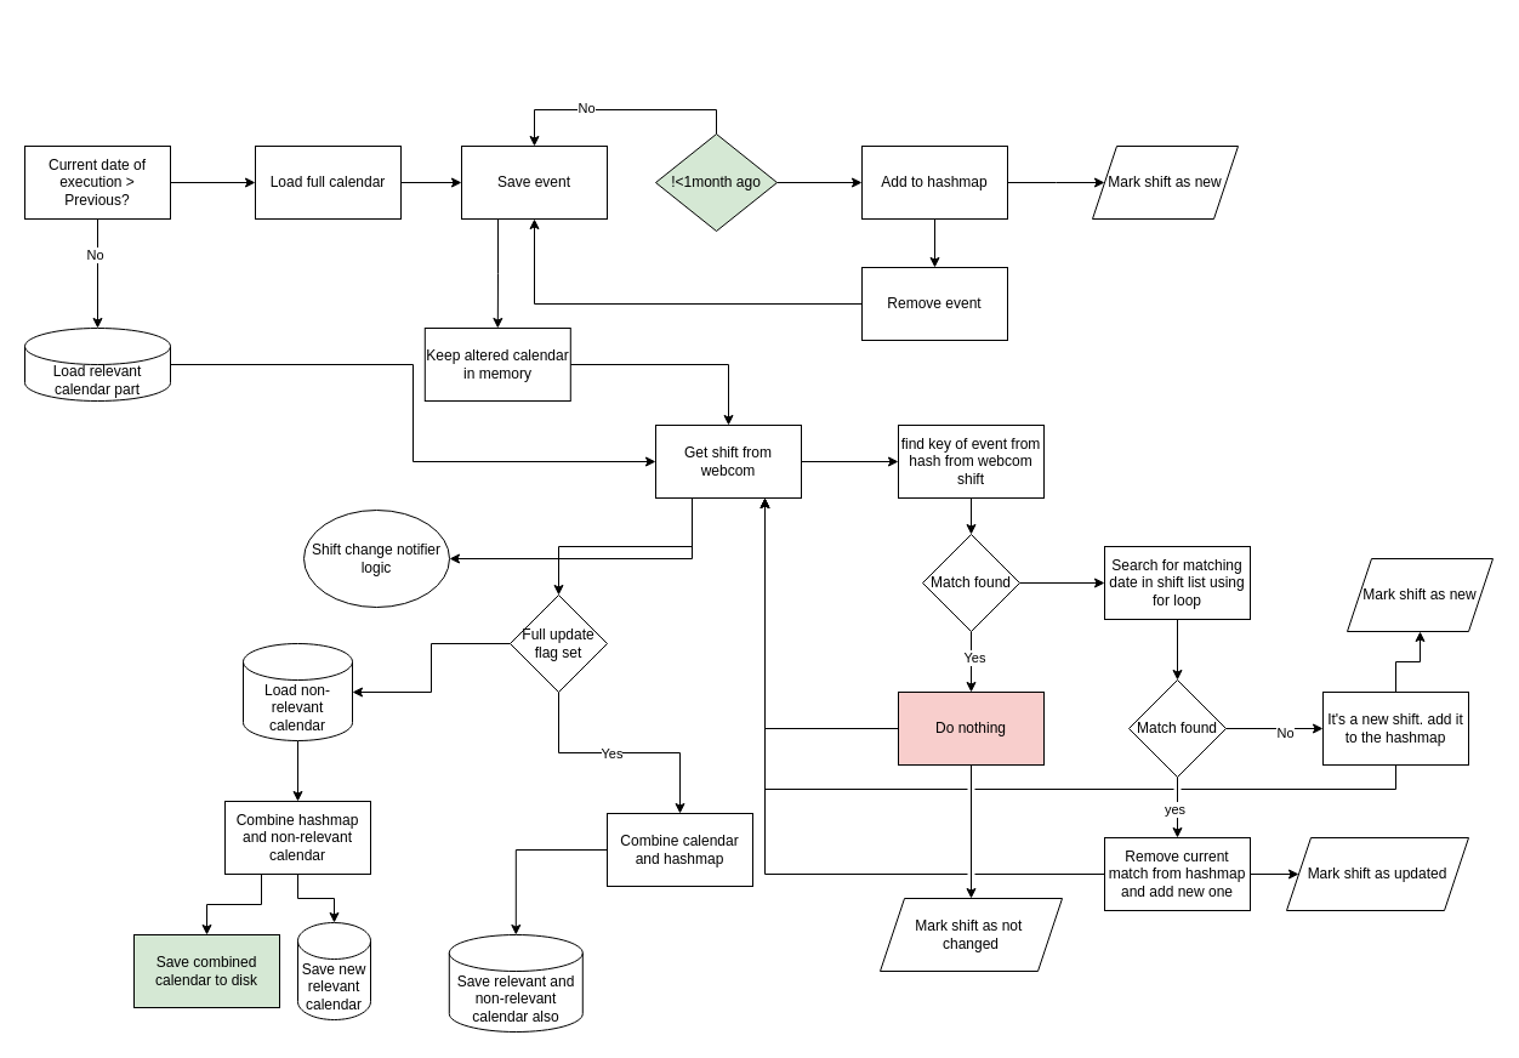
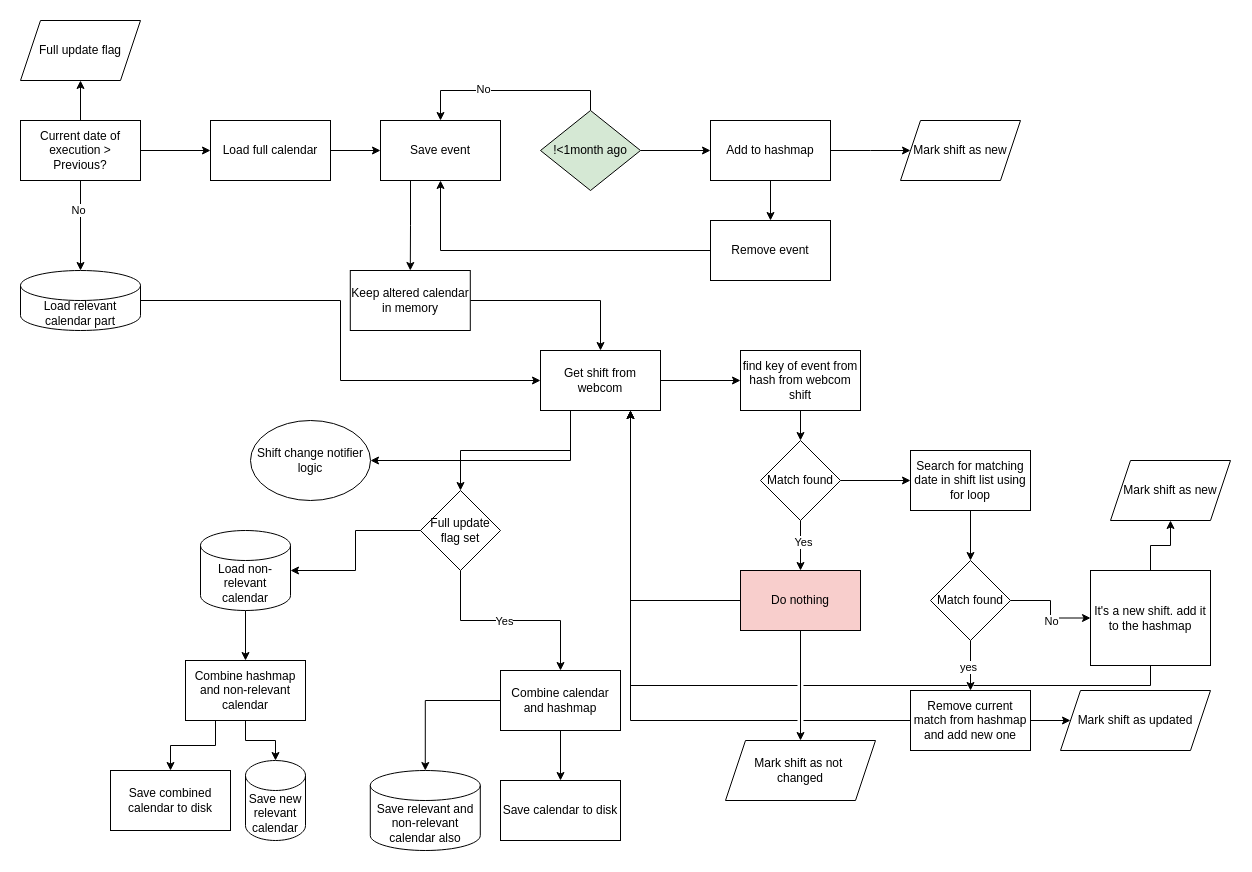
  <mxCell id="0" />
  <mxCell id="1" parent="0" />
  <mxCell id="2" value="" style="edgeStyle=orthogonalEdgeStyle;rounded=0;orthogonalLoop=1;jettySize=auto;html=1;" edge="1" parent="1" source="3" target="9"><mxGeometry relative="1" as="geometry" /></mxCell>
  <mxCell id="3" value="Load full calendar" style="rounded=0;whiteSpace=wrap;html=1;" vertex="1" parent="1"><mxGeometry x="210" y="120" width="120" height="60" as="geometry" /></mxCell>
  <mxCell id="4" style="edgeStyle=orthogonalEdgeStyle;rounded=0;orthogonalLoop=1;jettySize=auto;html=1;exitX=0.5;exitY=0;exitDx=0;exitDy=0;entryX=0.5;entryY=0;entryDx=0;entryDy=0;" edge="1" parent="1" source="7" target="9"><mxGeometry relative="1" as="geometry" /></mxCell>
  <mxCell id="5" value="No" style="edgeLabel;html=1;align=center;verticalAlign=middle;resizable=0;points=[];" vertex="1" connectable="0" parent="4"><mxGeometry x="0.281" y="-2" relative="1" as="geometry"><mxPoint as="offset" /></mxGeometry></mxCell>
  <mxCell id="6" value="" style="edgeStyle=orthogonalEdgeStyle;rounded=0;orthogonalLoop=1;jettySize=auto;html=1;" edge="1" parent="1" source="7" target="12"><mxGeometry relative="1" as="geometry" /></mxCell>
  <mxCell id="7" value="!&amp;lt;1month ago" style="rhombus;whiteSpace=wrap;html=1;fillColor=#d5e8d4;" vertex="1" parent="1"><mxGeometry x="540" y="110" width="100" height="80" as="geometry" /></mxCell>
  <mxCell id="8" style="edgeStyle=orthogonalEdgeStyle;rounded=0;orthogonalLoop=1;jettySize=auto;html=1;exitX=0.25;exitY=1;exitDx=0;exitDy=0;" edge="1" parent="1" source="9" target="16"><mxGeometry relative="1" as="geometry"><mxPoint x="409.788" y="280" as="targetPoint" /></mxGeometry></mxCell>
  <mxCell id="9" value="Save event" style="rounded=0;whiteSpace=wrap;html=1;" vertex="1" parent="1"><mxGeometry x="380" y="120" width="120" height="60" as="geometry" /></mxCell>
  <mxCell id="10" value="" style="edgeStyle=orthogonalEdgeStyle;rounded=0;orthogonalLoop=1;jettySize=auto;html=1;" edge="1" parent="1" source="12" target="14"><mxGeometry relative="1" as="geometry" /></mxCell>
  <mxCell id="11" value="" style="edgeStyle=orthogonalEdgeStyle;rounded=0;orthogonalLoop=1;jettySize=auto;html=1;" edge="1" parent="1" source="12"><mxGeometry relative="1" as="geometry"><mxPoint x="910" y="150" as="targetPoint" /></mxGeometry></mxCell>
  <mxCell id="12" value="Add to hashmap" style="rounded=0;whiteSpace=wrap;html=1;" vertex="1" parent="1"><mxGeometry x="710" y="120" width="120" height="60" as="geometry" /></mxCell>
  <mxCell id="13" style="edgeStyle=orthogonalEdgeStyle;rounded=0;orthogonalLoop=1;jettySize=auto;html=1;exitX=0;exitY=0.5;exitDx=0;exitDy=0;entryX=0.5;entryY=1;entryDx=0;entryDy=0;" edge="1" parent="1" source="14" target="9"><mxGeometry relative="1" as="geometry" /></mxCell>
  <mxCell id="14" value="Remove event" style="rounded=0;whiteSpace=wrap;html=1;" vertex="1" parent="1"><mxGeometry x="710" y="220" width="120" height="60" as="geometry" /></mxCell>
  <mxCell id="15" value="" style="edgeStyle=orthogonalEdgeStyle;rounded=0;orthogonalLoop=1;jettySize=auto;html=1;" edge="1" parent="1" source="16" target="20"><mxGeometry relative="1" as="geometry" /></mxCell>
  <mxCell id="16" value="Keep altered calendar in memory" style="rounded=0;whiteSpace=wrap;html=1;" vertex="1" parent="1"><mxGeometry x="349.788" y="270" width="120" height="60" as="geometry" /></mxCell>
  <mxCell id="17" value="" style="edgeStyle=orthogonalEdgeStyle;rounded=0;orthogonalLoop=1;jettySize=auto;html=1;" edge="1" parent="1" source="20" target="22"><mxGeometry relative="1" as="geometry" /></mxCell>
  <mxCell id="18" style="edgeStyle=orthogonalEdgeStyle;rounded=0;orthogonalLoop=1;jettySize=auto;html=1;exitX=0.25;exitY=1;exitDx=0;exitDy=0;entryX=1;entryY=0.5;entryDx=0;entryDy=0;" edge="1" parent="1" source="20" target="71"><mxGeometry relative="1" as="geometry" /></mxCell>
  <mxCell id="19" style="edgeStyle=orthogonalEdgeStyle;rounded=0;orthogonalLoop=1;jettySize=auto;html=1;exitX=0.25;exitY=1;exitDx=0;exitDy=0;entryX=0.5;entryY=0;entryDx=0;entryDy=0;" edge="1" parent="1" source="20" target="55"><mxGeometry relative="1" as="geometry" /></mxCell>
  <mxCell id="20" value="Get shift from webcom" style="whiteSpace=wrap;html=1;rounded=0;" vertex="1" parent="1"><mxGeometry x="539.998" y="350" width="120" height="60" as="geometry" /></mxCell>
  <mxCell id="21" value="" style="edgeStyle=orthogonalEdgeStyle;rounded=0;orthogonalLoop=1;jettySize=auto;html=1;" edge="1" parent="1" source="22" target="26"><mxGeometry relative="1" as="geometry" /></mxCell>
  <mxCell id="22" value="find key of event from hash from webcom shift" style="rounded=0;whiteSpace=wrap;html=1;" vertex="1" parent="1"><mxGeometry x="740" y="350" width="120" height="60" as="geometry" /></mxCell>
  <mxCell id="23" value="" style="edgeStyle=orthogonalEdgeStyle;rounded=0;orthogonalLoop=1;jettySize=auto;html=1;" edge="1" parent="1" source="26" target="29"><mxGeometry relative="1" as="geometry" /></mxCell>
  <mxCell id="24" value="Yes" style="edgeLabel;html=1;align=center;verticalAlign=middle;resizable=0;points=[];" vertex="1" connectable="0" parent="23"><mxGeometry x="-0.169" y="2" relative="1" as="geometry"><mxPoint as="offset" /></mxGeometry></mxCell>
  <mxCell id="25" value="" style="edgeStyle=orthogonalEdgeStyle;rounded=0;orthogonalLoop=1;jettySize=auto;html=1;" edge="1" parent="1" source="26" target="31"><mxGeometry relative="1" as="geometry" /></mxCell>
  <mxCell id="26" value="Match found" style="rhombus;whiteSpace=wrap;html=1;" vertex="1" parent="1"><mxGeometry x="760" y="440" width="80" height="80" as="geometry" /></mxCell>
  <mxCell id="27" style="edgeStyle=orthogonalEdgeStyle;rounded=0;orthogonalLoop=1;jettySize=auto;html=1;exitX=0;exitY=0.5;exitDx=0;exitDy=0;entryX=0.75;entryY=1;entryDx=0;entryDy=0;" edge="1" parent="1" source="29" target="20"><mxGeometry relative="1" as="geometry" /></mxCell>
  <mxCell id="28" value="" style="edgeStyle=orthogonalEdgeStyle;rounded=0;orthogonalLoop=1;jettySize=auto;html=1;" edge="1" parent="1" source="29" target="69"><mxGeometry relative="1" as="geometry" /></mxCell>
  <mxCell id="29" value="Do nothing" style="rounded=0;whiteSpace=wrap;html=1;fillColor=#f8cecc;" vertex="1" parent="1"><mxGeometry x="740" y="570" width="120" height="60" as="geometry" /></mxCell>
  <mxCell id="30" value="" style="edgeStyle=orthogonalEdgeStyle;rounded=0;orthogonalLoop=1;jettySize=auto;html=1;" edge="1" parent="1" source="31" target="36"><mxGeometry relative="1" as="geometry" /></mxCell>
  <mxCell id="31" value="Search for matching date in shift list using for loop" style="rounded=0;whiteSpace=wrap;html=1;" vertex="1" parent="1"><mxGeometry x="910" y="450" width="120" height="60" as="geometry" /></mxCell>
  <mxCell id="32" value="" style="edgeStyle=orthogonalEdgeStyle;rounded=0;orthogonalLoop=1;jettySize=auto;html=1;" edge="1" parent="1" source="36" target="39"><mxGeometry relative="1" as="geometry" /></mxCell>
  <mxCell id="33" value="No" style="edgeLabel;html=1;align=center;verticalAlign=middle;resizable=0;points=[];" vertex="1" connectable="0" parent="32"><mxGeometry x="0.192" y="-3" relative="1" as="geometry"><mxPoint as="offset" /></mxGeometry></mxCell>
  <mxCell id="34" value="" style="edgeStyle=orthogonalEdgeStyle;rounded=0;orthogonalLoop=1;jettySize=auto;html=1;" edge="1" parent="1" source="36" target="42"><mxGeometry relative="1" as="geometry" /></mxCell>
  <mxCell id="35" value="yes" style="edgeLabel;html=1;align=center;verticalAlign=middle;resizable=0;points=[];" vertex="1" connectable="0" parent="34"><mxGeometry x="0.025" y="-3" relative="1" as="geometry"><mxPoint as="offset" /></mxGeometry></mxCell>
  <mxCell id="36" value="Match found" style="rhombus;whiteSpace=wrap;html=1;" vertex="1" parent="1"><mxGeometry x="930" y="560" width="80" height="80" as="geometry" /></mxCell>
  <mxCell id="37" style="edgeStyle=orthogonalEdgeStyle;rounded=0;orthogonalLoop=1;jettySize=auto;html=1;exitX=0.5;exitY=1;exitDx=0;exitDy=0;entryX=0.75;entryY=1;entryDx=0;entryDy=0;jumpStyle=gap;" edge="1" parent="1" source="39" target="20"><mxGeometry relative="1" as="geometry" /></mxCell>
  <mxCell id="38" value="" style="edgeStyle=orthogonalEdgeStyle;rounded=0;orthogonalLoop=1;jettySize=auto;html=1;" edge="1" parent="1" source="39" target="67"><mxGeometry relative="1" as="geometry" /></mxCell>
- <mxCell id="39" value="It's a new shift. add it to the hashmap" style="rounded=0;whiteSpace=wrap;html=1;" vertex="1" parent="1"><mxGeometry x="1090" y="570" width="120" height="60" as="geometry" /></mxCell>
+ <mxCell id="39" value="It's a new shift. add it to the hashmap" style="rounded=0;whiteSpace=wrap;html=1;" vertex="1" parent="1"><mxGeometry x="1090" y="570" width="120" height="95" as="geometry" /></mxCell>
  <mxCell id="40" style="edgeStyle=orthogonalEdgeStyle;rounded=0;orthogonalLoop=1;jettySize=auto;html=1;exitX=0;exitY=0.5;exitDx=0;exitDy=0;entryX=0.75;entryY=1;entryDx=0;entryDy=0;jumpStyle=gap;" edge="1" parent="1" source="42" target="20"><mxGeometry relative="1" as="geometry" /></mxCell>
  <mxCell id="41" value="" style="edgeStyle=orthogonalEdgeStyle;rounded=0;orthogonalLoop=1;jettySize=auto;html=1;" edge="1" parent="1" source="42" target="68"><mxGeometry relative="1" as="geometry" /></mxCell>
  <mxCell id="42" value="Remove current match from hashmap and add new one" style="rounded=0;whiteSpace=wrap;html=1;" vertex="1" parent="1"><mxGeometry x="910" y="690" width="120" height="60" as="geometry" /></mxCell>
+ <mxCell id="43" value="" style="edgeStyle=orthogonalEdgeStyle;rounded=0;orthogonalLoop=1;jettySize=auto;html=1;" edge="1" parent="1" source="44" target="45"><mxGeometry relative="1" as="geometry" /></mxCell>
  <mxCell id="44" value="Combine calendar and hashmap" style="rounded=0;whiteSpace=wrap;html=1;" vertex="1" parent="1"><mxGeometry x="500" y="670" width="120" height="60" as="geometry" /></mxCell>
+ <mxCell id="45" value="Save calendar to disk" style="rounded=0;whiteSpace=wrap;html=1;" vertex="1" parent="1"><mxGeometry x="500" y="780" width="120" height="60" as="geometry" /></mxCell>
  <mxCell id="46" style="edgeStyle=orthogonalEdgeStyle;rounded=0;orthogonalLoop=1;jettySize=auto;html=1;exitX=1;exitY=0.5;exitDx=0;exitDy=0;entryX=0;entryY=0.5;entryDx=0;entryDy=0;" edge="1" parent="1" source="48" target="3"><mxGeometry relative="1" as="geometry" /></mxCell>
+ <mxCell id="47" value="" style="edgeStyle=orthogonalEdgeStyle;rounded=0;orthogonalLoop=1;jettySize=auto;html=1;" edge="1" parent="1" source="48" target="56"><mxGeometry relative="1" as="geometry" /></mxCell>
  <mxCell id="48" value="Current date of execution &amp;gt; Previous?" style="rounded=0;whiteSpace=wrap;html=1;" vertex="1" parent="1"><mxGeometry x="20" y="120" width="120" height="60" as="geometry" /></mxCell>
  <mxCell id="49" style="edgeStyle=orthogonalEdgeStyle;rounded=0;orthogonalLoop=1;jettySize=auto;html=1;exitX=1;exitY=0.5;exitDx=0;exitDy=0;exitPerimeter=0;entryX=0;entryY=0.5;entryDx=0;entryDy=0;" edge="1" parent="1" source="50" target="20"><mxGeometry relative="1" as="geometry" /></mxCell>
  <mxCell id="50" value="Load relevant calendar part" style="rounded=0;whiteSpace=wrap;html=1;shape=cylinder3;boundedLbl=1;backgroundOutline=1;size=15;" vertex="1" parent="1"><mxGeometry x="20" y="270" width="120" height="60" as="geometry" /></mxCell>
  <mxCell id="51" style="edgeStyle=orthogonalEdgeStyle;rounded=0;orthogonalLoop=1;jettySize=auto;html=1;exitX=0.5;exitY=1;exitDx=0;exitDy=0;entryX=0.5;entryY=0;entryDx=0;entryDy=0;entryPerimeter=0;" edge="1" parent="1" source="48" target="50"><mxGeometry relative="1" as="geometry" /></mxCell>
  <mxCell id="52" value="No" style="edgeLabel;html=1;align=center;verticalAlign=middle;resizable=0;points=[];" vertex="1" connectable="0" parent="51"><mxGeometry x="-0.356" y="-3" relative="1" as="geometry"><mxPoint as="offset" /></mxGeometry></mxCell>
  <mxCell id="53" value="" style="edgeStyle=orthogonalEdgeStyle;rounded=0;orthogonalLoop=1;jettySize=auto;html=1;" edge="1" parent="1" source="55" target="44"><mxGeometry relative="1" as="geometry" /></mxCell>
  <mxCell id="54" value="Yes" style="edgeLabel;html=1;align=center;verticalAlign=middle;resizable=0;points=[];" vertex="1" connectable="0" parent="53"><mxGeometry x="-0.07" relative="1" as="geometry"><mxPoint as="offset" /></mxGeometry></mxCell>
  <mxCell id="55" value="Full update flag set" style="rhombus;whiteSpace=wrap;html=1;" vertex="1" parent="1"><mxGeometry x="420" y="490" width="80" height="80" as="geometry" /></mxCell>
+ <mxCell id="56" value="Full update flag" style="shape=parallelogram;perimeter=parallelogramPerimeter;whiteSpace=wrap;html=1;fixedSize=1;" vertex="1" parent="1"><mxGeometry x="20" y="20" width="120" height="60" as="geometry" /></mxCell>
  <mxCell id="57" value="" style="edgeStyle=orthogonalEdgeStyle;rounded=0;orthogonalLoop=1;jettySize=auto;html=1;" edge="1" parent="1" source="58" target="64"><mxGeometry relative="1" as="geometry" /></mxCell>
  <mxCell id="58" value="Load non-relevant calendar" style="shape=cylinder3;whiteSpace=wrap;html=1;boundedLbl=1;backgroundOutline=1;size=15;" vertex="1" parent="1"><mxGeometry x="200" y="530" width="90" height="80" as="geometry" /></mxCell>
  <mxCell id="59" style="edgeStyle=orthogonalEdgeStyle;rounded=0;orthogonalLoop=1;jettySize=auto;html=1;exitX=0;exitY=0.5;exitDx=0;exitDy=0;entryX=1;entryY=0.5;entryDx=0;entryDy=0;entryPerimeter=0;" edge="1" parent="1" source="55" target="58"><mxGeometry relative="1" as="geometry" /></mxCell>
  <mxCell id="60" value="Save relevant and non-relevant calendar also" style="shape=cylinder3;whiteSpace=wrap;html=1;boundedLbl=1;backgroundOutline=1;size=15;" vertex="1" parent="1"><mxGeometry x="369.79" y="770" width="110" height="80" as="geometry" /></mxCell>
  <mxCell id="61" style="edgeStyle=orthogonalEdgeStyle;rounded=0;orthogonalLoop=1;jettySize=auto;html=1;exitX=0;exitY=0.5;exitDx=0;exitDy=0;entryX=0.5;entryY=0;entryDx=0;entryDy=0;entryPerimeter=0;" edge="1" parent="1" source="44" target="60"><mxGeometry relative="1" as="geometry" /></mxCell>
  <mxCell id="62" value="" style="edgeStyle=orthogonalEdgeStyle;rounded=0;orthogonalLoop=1;jettySize=auto;html=1;" edge="1" parent="1" source="64" target="65"><mxGeometry relative="1" as="geometry" /></mxCell>
  <mxCell id="63" style="edgeStyle=orthogonalEdgeStyle;rounded=0;orthogonalLoop=1;jettySize=auto;html=1;exitX=0.25;exitY=1;exitDx=0;exitDy=0;entryX=0.5;entryY=0;entryDx=0;entryDy=0;" edge="1" parent="1" source="64" target="66"><mxGeometry relative="1" as="geometry" /></mxCell>
  <mxCell id="64" value="Combine hashmap and non-relevant calendar" style="rounded=0;whiteSpace=wrap;html=1;" vertex="1" parent="1"><mxGeometry x="185" y="660" width="120" height="60" as="geometry" /></mxCell>
  <mxCell id="65" value="Save new relevant calendar" style="shape=cylinder3;whiteSpace=wrap;html=1;boundedLbl=1;backgroundOutline=1;size=15;" vertex="1" parent="1"><mxGeometry x="245" y="760" width="60" height="80" as="geometry" /></mxCell>
- <mxCell id="66" value="Save combined calendar to disk" style="rounded=0;whiteSpace=wrap;html=1;fillColor=#d5e8d4;" vertex="1" parent="1"><mxGeometry x="110" y="770" width="120" height="60" as="geometry" /></mxCell>
+ <mxCell id="66" value="Save combined calendar to disk" style="rounded=0;whiteSpace=wrap;html=1;" vertex="1" parent="1"><mxGeometry x="110" y="770" width="120" height="60" as="geometry" /></mxCell>
  <mxCell id="67" value="Mark shift as new" style="shape=parallelogram;perimeter=parallelogramPerimeter;whiteSpace=wrap;html=1;fixedSize=1;" vertex="1" parent="1"><mxGeometry x="1110" y="460" width="120" height="60" as="geometry" /></mxCell>
  <mxCell id="68" value="Mark shift as updated" style="shape=parallelogram;perimeter=parallelogramPerimeter;whiteSpace=wrap;html=1;fixedSize=1;" vertex="1" parent="1"><mxGeometry x="1060" y="690" width="150" height="60" as="geometry" /></mxCell>
  <mxCell id="69" value="Mark shift as not&amp;nbsp;&lt;div&gt;changed&lt;/div&gt;" style="shape=parallelogram;perimeter=parallelogramPerimeter;whiteSpace=wrap;html=1;fixedSize=1;" vertex="1" parent="1"><mxGeometry x="725" y="740" width="150" height="60" as="geometry" /></mxCell>
  <mxCell id="70" value="Mark shift as new" style="shape=parallelogram;perimeter=parallelogramPerimeter;whiteSpace=wrap;html=1;fixedSize=1;" vertex="1" parent="1"><mxGeometry x="900" y="120" width="120" height="60" as="geometry" /></mxCell>
  <mxCell id="71" value="Shift change notifier logic" style="ellipse;whiteSpace=wrap;html=1;" vertex="1" parent="1"><mxGeometry x="250" y="420" width="120" height="80" as="geometry" /></mxCell>
